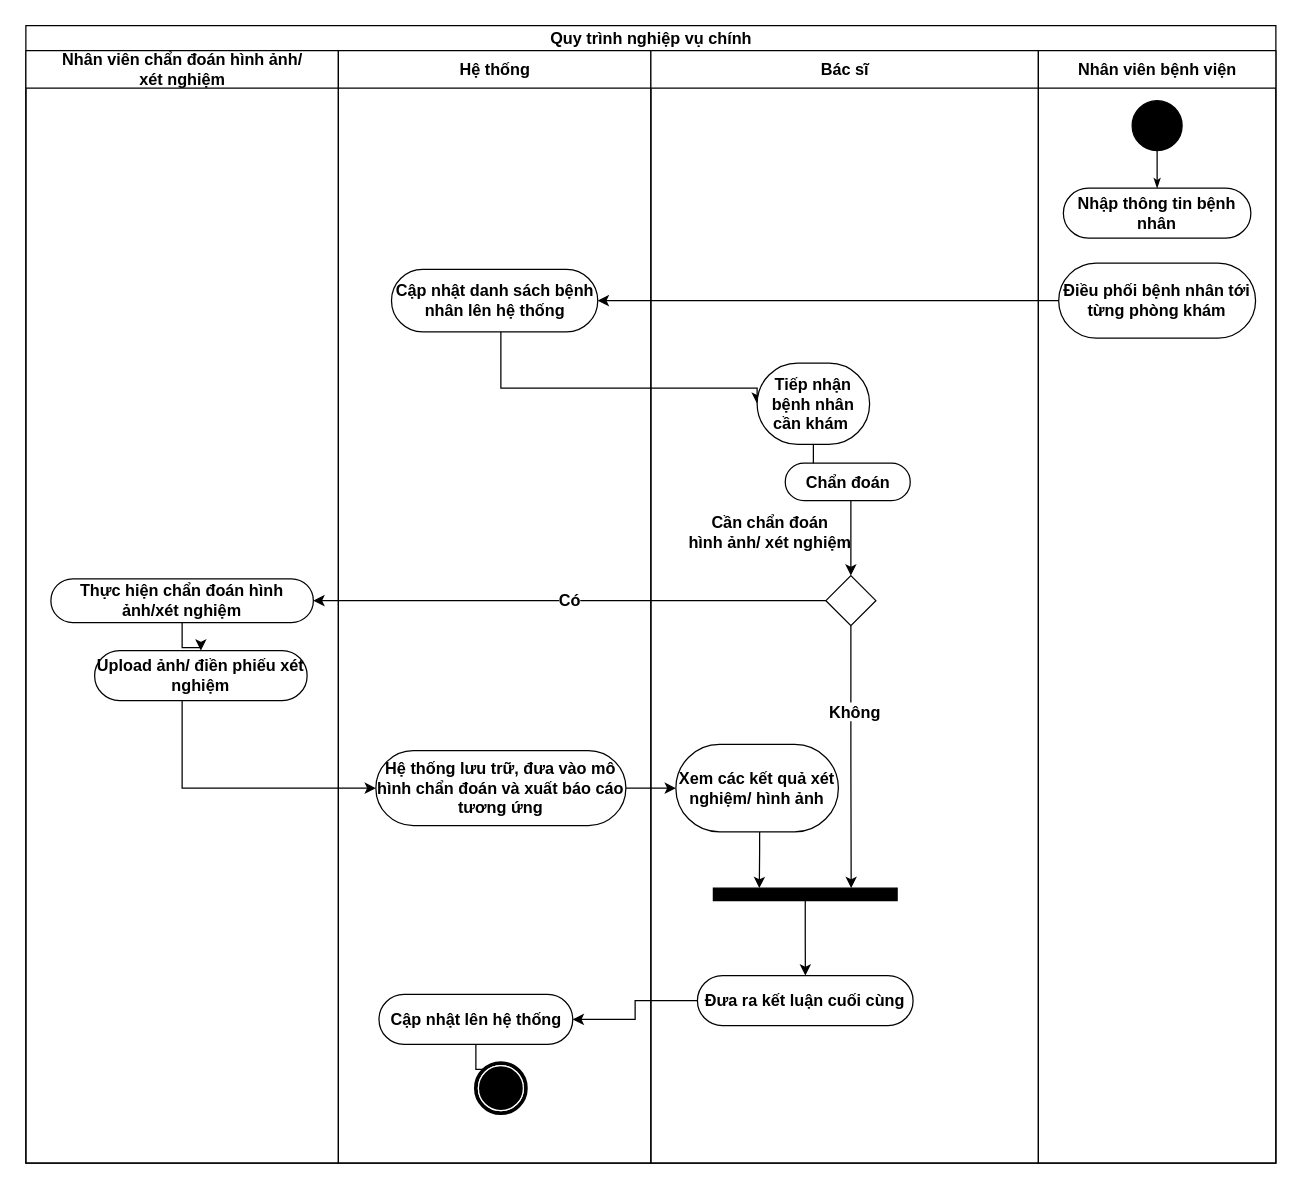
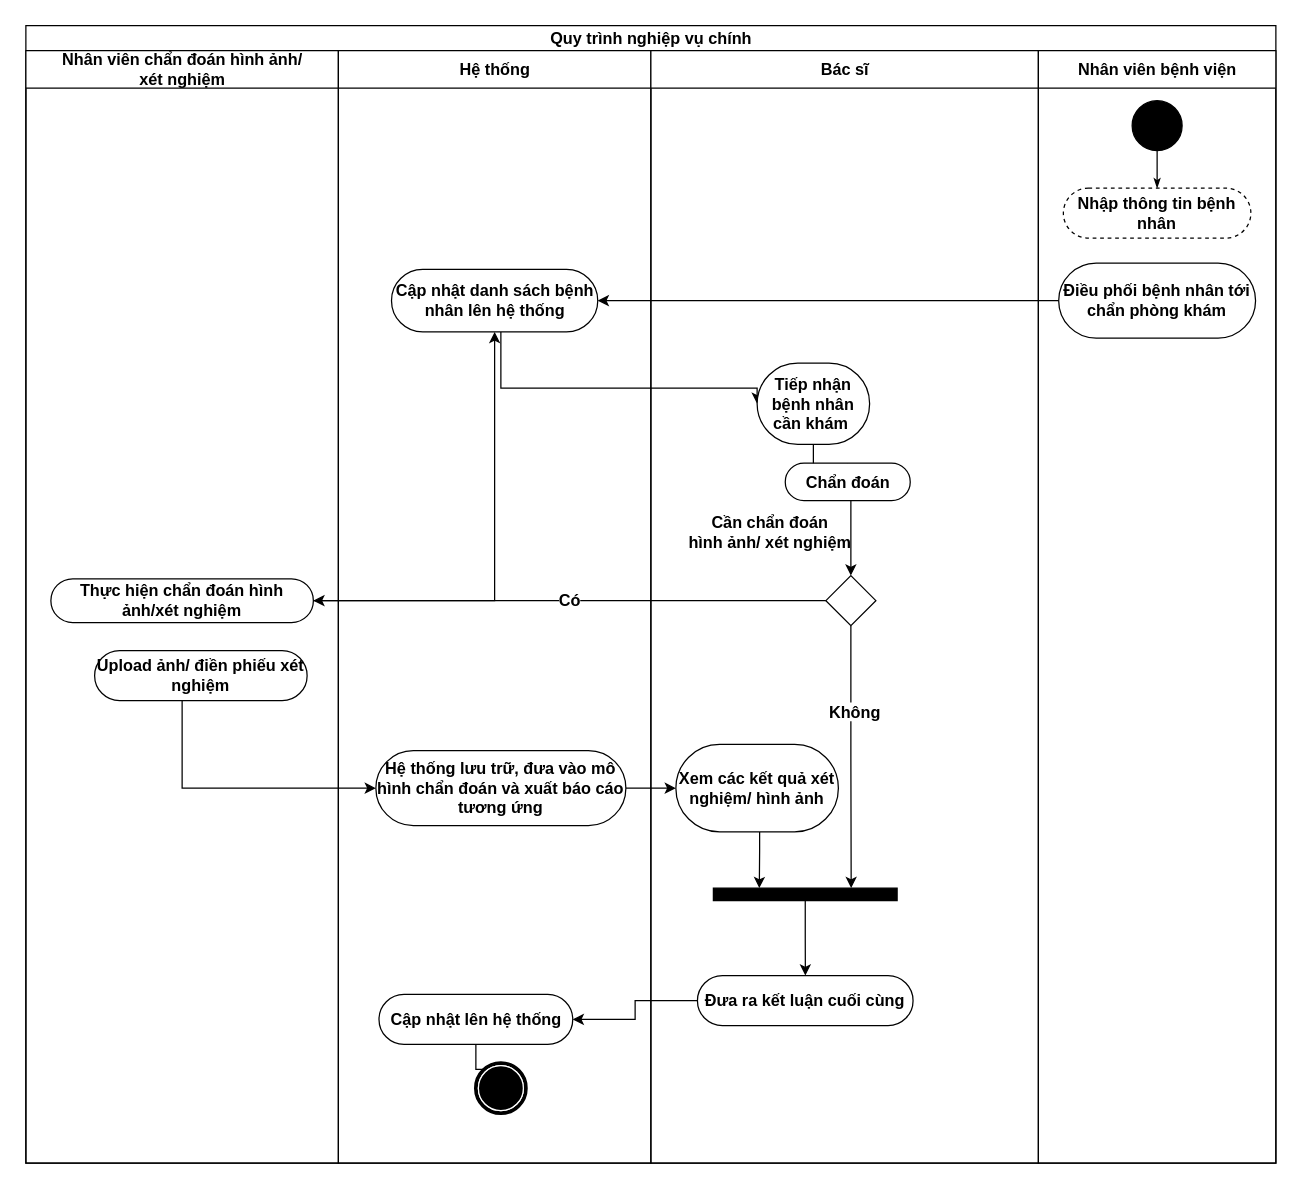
  <mxCell id="0" />
  <mxCell id="1" parent="0" />
  <mxCell id="2" value="Quy trình nghiệp vụ chính" style="swimlane;html=1;childLayout=stackLayout;startSize=20;rounded=0;shadow=0;comic=0;labelBackgroundColor=none;strokeWidth=1;fontFamily=Helvetica;fontSize=13;align=center;fontStyle=1" parent="1" vertex="1"><mxGeometry x="20" y="20" width="1000" height="910" as="geometry" /></mxCell>
  <mxCell id="3" value="Nhân viên chẩn đoán hình ảnh/&lt;br&gt;xét nghiệm" style="swimlane;html=1;startSize=30;fontSize=13;fontStyle=1;fontFamily=Helvetica;" parent="2" vertex="1"><mxGeometry y="20" width="250" height="890" as="geometry" /></mxCell>
- <mxCell id="4" style="edgeStyle=orthogonalEdgeStyle;rounded=0;orthogonalLoop=1;jettySize=auto;html=1;entryX=0.5;entryY=0;entryDx=0;entryDy=0;fontSize=13;fontStyle=1;fontFamily=Helvetica;" edge="1" parent="3" source="5" target="6"><mxGeometry relative="1" as="geometry" /></mxCell>
+ <mxCell id="4" style="edgeStyle=orthogonalEdgeStyle;rounded=0;orthogonalLoop=1;jettySize=auto;html=1;fontSize=13;fontStyle=1;fontFamily=Helvetica;" edge="1" parent="3" source="5" target="8"><mxGeometry relative="1" as="geometry" /></mxCell>
  <mxCell id="5" value="Thực hiện chẩn đoán hình ảnh/xét nghiệm" style="rounded=1;whiteSpace=wrap;html=1;shadow=0;comic=0;labelBackgroundColor=none;strokeWidth=1;fontFamily=Helvetica;fontSize=13;align=center;arcSize=50;fontStyle=1" parent="3" vertex="1"><mxGeometry x="20" y="422.5" width="210" height="35" as="geometry" /></mxCell>
  <mxCell id="6" value="Upload ảnh/ điền phiếu xét nghiệm" style="rounded=1;whiteSpace=wrap;html=1;shadow=0;comic=0;labelBackgroundColor=none;strokeWidth=1;fontFamily=Helvetica;fontSize=13;align=center;arcSize=50;fontStyle=1" vertex="1" parent="3"><mxGeometry x="55" y="480" width="170" height="40" as="geometry" /></mxCell>
  <mxCell id="7" value="Hệ thống" style="swimlane;html=1;startSize=30;fontSize=13;fontStyle=1;fontFamily=Helvetica;" parent="2" vertex="1"><mxGeometry x="250" y="20" width="250" height="890" as="geometry" /></mxCell>
  <mxCell id="8" value="Cập nhật danh sách bệnh nhân lên hệ thống" style="rounded=1;whiteSpace=wrap;html=1;shadow=0;comic=0;labelBackgroundColor=none;strokeWidth=1;fontFamily=Helvetica;fontSize=13;align=center;arcSize=50;fontStyle=1" vertex="1" parent="7"><mxGeometry x="42.5" y="175" width="165" height="50" as="geometry" /></mxCell>
  <mxCell id="9" value="Hệ thống lưu trữ, đưa vào mô hình chẩn đoán và xuất báo cáo tương ứng" style="rounded=1;whiteSpace=wrap;html=1;shadow=0;comic=0;labelBackgroundColor=none;strokeWidth=1;fontFamily=Helvetica;fontSize=13;align=center;arcSize=50;fontStyle=1" vertex="1" parent="7"><mxGeometry x="30" y="560" width="200" height="60" as="geometry" /></mxCell>
  <mxCell id="10" style="edgeStyle=orthogonalEdgeStyle;rounded=0;orthogonalLoop=1;jettySize=auto;html=1;fontSize=13;fontStyle=1;fontFamily=Helvetica;" edge="1" parent="7" source="11" target="12"><mxGeometry relative="1" as="geometry" /></mxCell>
  <mxCell id="11" value="Cập nhật lên hệ thống" style="rounded=1;whiteSpace=wrap;html=1;shadow=0;comic=0;labelBackgroundColor=none;strokeWidth=1;fontFamily=Helvetica;fontSize=13;align=center;arcSize=50;fontStyle=1" vertex="1" parent="7"><mxGeometry x="32.5" y="755" width="155" height="40" as="geometry" /></mxCell>
  <mxCell id="12" value="" style="shape=mxgraph.bpmn.shape;html=1;verticalLabelPosition=bottom;labelBackgroundColor=#ffffff;verticalAlign=top;perimeter=ellipsePerimeter;outline=end;symbol=terminate;rounded=0;shadow=0;comic=0;strokeWidth=1;fontFamily=Helvetica;fontSize=13;align=center;fontStyle=1" parent="7" vertex="1"><mxGeometry x="110" y="810" width="40" height="40" as="geometry" /></mxCell>
  <mxCell id="13" style="edgeStyle=orthogonalEdgeStyle;rounded=0;orthogonalLoop=1;jettySize=auto;html=1;entryX=1;entryY=0.5;entryDx=0;entryDy=0;fontSize=13;fontStyle=1;fontFamily=Helvetica;" edge="1" parent="2" source="33" target="8"><mxGeometry relative="1" as="geometry" /></mxCell>
  <mxCell id="14" style="edgeStyle=orthogonalEdgeStyle;rounded=0;orthogonalLoop=1;jettySize=auto;html=1;entryX=0;entryY=0.5;entryDx=0;entryDy=0;fontSize=13;fontStyle=1;fontFamily=Helvetica;" edge="1" parent="2" source="8" target="17"><mxGeometry relative="1" as="geometry"><Array as="points"><mxPoint x="380" y="290" /></Array></mxGeometry></mxCell>
  <mxCell id="15" value="Bác sĩ" style="swimlane;html=1;startSize=30;fontSize=13;fontStyle=1;fontFamily=Helvetica;" parent="2" vertex="1"><mxGeometry x="500" y="20" width="310" height="890" as="geometry" /></mxCell>
  <mxCell id="16" style="edgeStyle=orthogonalEdgeStyle;rounded=0;orthogonalLoop=1;jettySize=auto;html=1;fontSize=13;fontFamily=Helvetica;" edge="1" parent="15" source="17" target="19"><mxGeometry relative="1" as="geometry" /></mxCell>
  <mxCell id="17" value="Tiếp nhận bệnh nhân cần khám&amp;nbsp;" style="rounded=1;whiteSpace=wrap;html=1;shadow=0;comic=0;labelBackgroundColor=none;strokeWidth=1;fontFamily=Helvetica;fontSize=13;align=center;arcSize=50;fontStyle=1" parent="15" vertex="1"><mxGeometry x="85" y="250" width="90" height="65" as="geometry" /></mxCell>
  <mxCell id="18" style="edgeStyle=orthogonalEdgeStyle;rounded=0;orthogonalLoop=1;jettySize=auto;html=1;entryX=0.5;entryY=0;entryDx=0;entryDy=0;fontSize=13;fontStyle=1;fontFamily=Helvetica;" edge="1" parent="15" source="19" target="22"><mxGeometry relative="1" as="geometry"><Array as="points"><mxPoint x="160" y="370" /><mxPoint x="160" y="370" /></Array></mxGeometry></mxCell>
  <mxCell id="19" value="Chẩn đoán" style="rounded=1;whiteSpace=wrap;html=1;shadow=0;comic=0;labelBackgroundColor=none;strokeWidth=1;fontFamily=Helvetica;fontSize=13;align=center;arcSize=50;fontStyle=1" vertex="1" parent="15"><mxGeometry x="107.5" y="330" width="100" height="30" as="geometry" /></mxCell>
  <mxCell id="20" style="edgeStyle=orthogonalEdgeStyle;rounded=0;orthogonalLoop=1;jettySize=auto;html=1;entryX=0.75;entryY=0;entryDx=0;entryDy=0;fontSize=13;fontStyle=1;fontFamily=Helvetica;" edge="1" parent="15" source="22" target="28"><mxGeometry relative="1" as="geometry" /></mxCell>
  <mxCell id="21" value="Không" style="edgeLabel;html=1;align=center;verticalAlign=middle;resizable=0;points=[];fontSize=13;fontStyle=1;fontFamily=Helvetica;" vertex="1" connectable="0" parent="20"><mxGeometry x="-0.355" y="2" relative="1" as="geometry"><mxPoint as="offset" /></mxGeometry></mxCell>
  <mxCell id="22" value="" style="rhombus;whiteSpace=wrap;html=1;fontFamily=Helvetica;fontSize=13;fontColor=#000000;align=center;fontStyle=1" vertex="1" parent="15"><mxGeometry x="140" y="420" width="40" height="40" as="geometry" /></mxCell>
  <mxCell id="23" value="Cần chẩn đoán &lt;br style=&quot;font-size: 13px;&quot;&gt;hình ảnh/ xét nghiệm" style="text;html=1;align=center;verticalAlign=middle;resizable=0;points=[];autosize=1;strokeColor=none;fontSize=13;fontStyle=1;fontFamily=Helvetica;" vertex="1" parent="15"><mxGeometry x="20" y="365" width="150" height="40" as="geometry" /></mxCell>
  <mxCell id="24" value="Đưa ra kết luận cuối cùng" style="rounded=1;whiteSpace=wrap;html=1;shadow=0;comic=0;labelBackgroundColor=none;strokeWidth=1;fontFamily=Helvetica;fontSize=13;align=center;arcSize=50;fontStyle=1" vertex="1" parent="15"><mxGeometry x="37.25" y="740" width="172.5" height="40" as="geometry" /></mxCell>
  <mxCell id="25" style="edgeStyle=orthogonalEdgeStyle;rounded=0;orthogonalLoop=1;jettySize=auto;html=1;entryX=0.25;entryY=0;entryDx=0;entryDy=0;fontSize=13;fontStyle=1;fontFamily=Helvetica;" edge="1" parent="15" source="26" target="28"><mxGeometry relative="1" as="geometry"><Array as="points"><mxPoint x="87" y="640" /><mxPoint x="87" y="640" /></Array></mxGeometry></mxCell>
  <mxCell id="26" value="Xem các kết quả xét nghiệm/ hình ảnh" style="rounded=1;whiteSpace=wrap;html=1;shadow=0;comic=0;labelBackgroundColor=none;strokeWidth=1;fontFamily=Helvetica;fontSize=13;align=center;arcSize=50;fontStyle=1" vertex="1" parent="15"><mxGeometry x="20" y="555" width="130" height="70" as="geometry" /></mxCell>
  <mxCell id="27" style="edgeStyle=orthogonalEdgeStyle;rounded=0;orthogonalLoop=1;jettySize=auto;html=1;fontSize=13;fontStyle=1;fontFamily=Helvetica;" edge="1" parent="15" source="28" target="24"><mxGeometry relative="1" as="geometry" /></mxCell>
  <mxCell id="28" value="" style="whiteSpace=wrap;html=1;rounded=0;shadow=0;comic=0;labelBackgroundColor=none;strokeWidth=1;fillColor=#000000;fontFamily=Helvetica;fontSize=13;align=center;rotation=0;fontStyle=1" vertex="1" parent="15"><mxGeometry x="50" y="670" width="147" height="10" as="geometry" /></mxCell>
  <mxCell id="29" value="Nhân viên bệnh viện" style="swimlane;html=1;startSize=30;fontSize=13;fontStyle=1;fontFamily=Helvetica;" vertex="1" parent="2"><mxGeometry x="810" y="20" width="190" height="890" as="geometry" /></mxCell>
  <mxCell id="30" style="edgeStyle=orthogonalEdgeStyle;rounded=0;html=1;labelBackgroundColor=none;startArrow=none;startFill=0;startSize=5;endArrow=classicThin;endFill=1;endSize=5;jettySize=auto;orthogonalLoop=1;strokeWidth=1;fontFamily=Helvetica;fontSize=13;fontStyle=1" edge="1" parent="29" source="31" target="32"><mxGeometry relative="1" as="geometry" /></mxCell>
  <mxCell id="31" value="" style="ellipse;whiteSpace=wrap;html=1;rounded=0;shadow=0;comic=0;labelBackgroundColor=none;strokeWidth=1;fillColor=#000000;fontFamily=Helvetica;fontSize=13;align=center;fontStyle=1" vertex="1" parent="29"><mxGeometry x="75" y="40" width="40" height="40" as="geometry" /></mxCell>
- <mxCell id="32" value="Nhập thông tin bệnh nhân" style="rounded=1;whiteSpace=wrap;html=1;shadow=0;comic=0;labelBackgroundColor=none;strokeWidth=1;fontFamily=Helvetica;fontSize=13;align=center;arcSize=50;fontStyle=1" vertex="1" parent="29"><mxGeometry x="20" y="110" width="150" height="40" as="geometry" /></mxCell>
- <mxCell id="33" value="Điều phối bệnh nhân tới từng phòng khám" style="rounded=1;whiteSpace=wrap;html=1;shadow=0;comic=0;labelBackgroundColor=none;strokeWidth=1;fontFamily=Helvetica;fontSize=13;align=center;arcSize=50;fontStyle=1" vertex="1" parent="29"><mxGeometry x="16.25" y="170" width="157.5" height="60" as="geometry" /></mxCell>
+ <mxCell id="32" value="Nhập thông tin bệnh nhân" style="rounded=1;whiteSpace=wrap;html=1;shadow=0;comic=0;labelBackgroundColor=none;strokeWidth=1;fontFamily=Helvetica;fontSize=13;align=center;arcSize=50;fontStyle=1;dashed=1;" vertex="1" parent="29"><mxGeometry x="20" y="110" width="150" height="40" as="geometry" /></mxCell>
+ <mxCell id="33" value="Điều phối bệnh nhân tới chẩn phòng khám" style="rounded=1;whiteSpace=wrap;html=1;shadow=0;comic=0;labelBackgroundColor=none;strokeWidth=1;fontFamily=Helvetica;fontSize=13;align=center;arcSize=50;fontStyle=1" vertex="1" parent="29"><mxGeometry x="16.25" y="170" width="157.5" height="60" as="geometry" /></mxCell>
  <mxCell id="34" value="Có" style="edgeStyle=orthogonalEdgeStyle;rounded=0;orthogonalLoop=1;jettySize=auto;html=1;entryX=1;entryY=0.5;entryDx=0;entryDy=0;fontSize=13;fontStyle=1;fontFamily=Helvetica;" edge="1" parent="2" source="22" target="5"><mxGeometry relative="1" as="geometry" /></mxCell>
  <mxCell id="35" style="edgeStyle=orthogonalEdgeStyle;rounded=0;orthogonalLoop=1;jettySize=auto;html=1;entryX=0;entryY=0.5;entryDx=0;entryDy=0;fontSize=13;fontStyle=1;fontFamily=Helvetica;" edge="1" parent="2" source="6" target="9"><mxGeometry relative="1" as="geometry"><Array as="points"><mxPoint x="125" y="610" /></Array></mxGeometry></mxCell>
  <mxCell id="36" style="edgeStyle=orthogonalEdgeStyle;rounded=0;orthogonalLoop=1;jettySize=auto;html=1;entryX=1;entryY=0.5;entryDx=0;entryDy=0;fontSize=13;fontStyle=1;fontFamily=Helvetica;" edge="1" parent="2" source="24" target="11"><mxGeometry relative="1" as="geometry" /></mxCell>
  <mxCell id="37" style="edgeStyle=orthogonalEdgeStyle;rounded=0;orthogonalLoop=1;jettySize=auto;html=1;entryX=0;entryY=0.5;entryDx=0;entryDy=0;fontSize=13;fontStyle=1;fontFamily=Helvetica;" edge="1" parent="2" source="9" target="26"><mxGeometry relative="1" as="geometry" /></mxCell>
